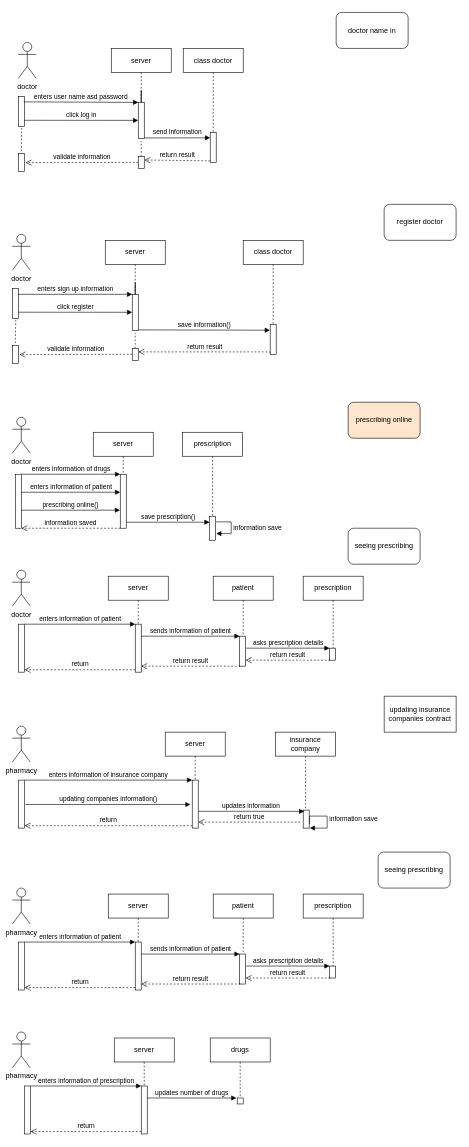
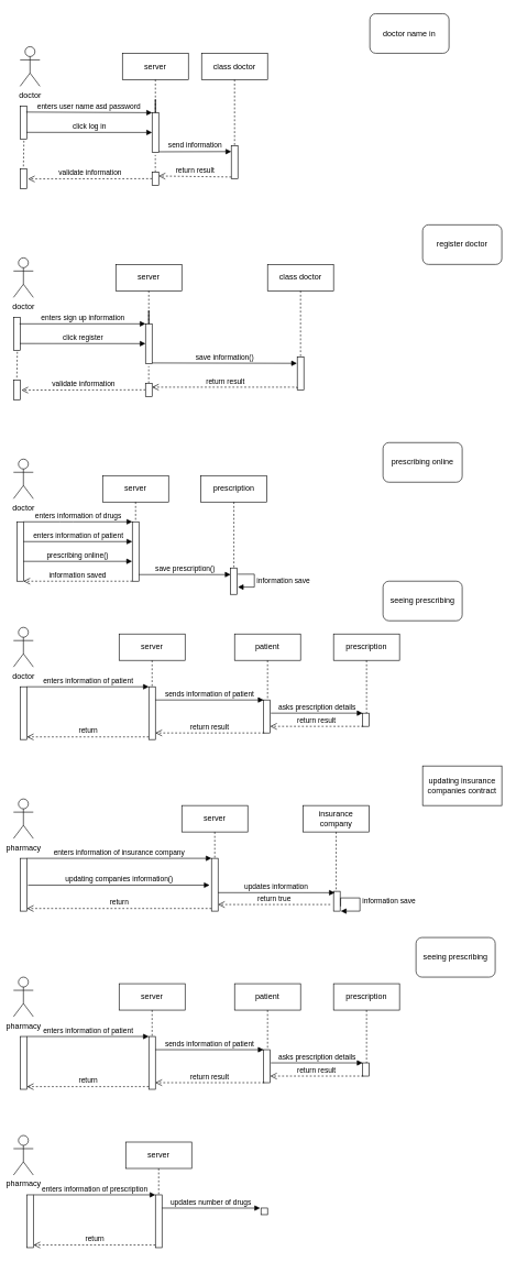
  <mxCell id="0" />
  <mxCell id="1" parent="0" />
  <mxCell id="2" value="doctor" style="shape=umlActor;verticalLabelPosition=bottom;labelBackgroundColor=#ffffff;verticalAlign=top;html=1;" parent="1" vertex="1"><mxGeometry x="30" y="70" width="30" height="60" as="geometry" /></mxCell>
  <mxCell id="3" value="" style="html=1;points=[];perimeter=orthogonalPerimeter;" parent="1" vertex="1"><mxGeometry x="30" y="160" width="10" height="50" as="geometry" /></mxCell>
  <mxCell id="4" value="enters user name asd password" style="html=1;verticalAlign=bottom;endArrow=block;exitX=0.911;exitY=0.182;exitDx=0;exitDy=0;exitPerimeter=0;" parent="1" source="3" target="8" edge="1"><mxGeometry relative="1" as="geometry"><mxPoint x="110" y="160" as="sourcePoint" /><mxPoint x="230" y="167" as="targetPoint" /><Array as="points" /></mxGeometry></mxCell>
  <mxCell id="5" value="validate information" style="html=1;verticalAlign=bottom;endArrow=open;dashed=1;endSize=8;entryX=1.2;entryY=0.515;entryDx=0;entryDy=0;entryPerimeter=0;" parent="1" target="16" edge="1"><mxGeometry relative="1" as="geometry"><mxPoint x="53" y="269.5" as="targetPoint" /><mxPoint x="230" y="270" as="sourcePoint" /></mxGeometry></mxCell>
  <mxCell id="6" value="click log in" style="html=1;verticalAlign=bottom;endArrow=block;exitX=1.178;exitY=0.122;exitDx=0;exitDy=0;exitPerimeter=0;" parent="1" edge="1"><mxGeometry relative="1" as="geometry"><mxPoint x="39.78" y="199.82" as="sourcePoint" /><mxPoint x="230" y="200" as="targetPoint" /><Array as="points" /></mxGeometry></mxCell>
  <mxCell id="7" value="" style="edgeStyle=orthogonalEdgeStyle;rounded=0;orthogonalLoop=1;jettySize=auto;html=1;" parent="1" source="8" target="9" edge="1"><mxGeometry relative="1" as="geometry" /></mxCell>
  <mxCell id="8" value="" style="html=1;points=[];perimeter=orthogonalPerimeter;" parent="1" vertex="1"><mxGeometry x="230" y="170" width="10" height="60" as="geometry" /></mxCell>
  <mxCell id="9" value="server" style="shape=umlLifeline;perimeter=lifelinePerimeter;whiteSpace=wrap;html=1;container=1;collapsible=0;recursiveResize=0;outlineConnect=0;" parent="1" vertex="1"><mxGeometry x="185" y="80" width="100" height="90" as="geometry" /></mxCell>
  <mxCell id="10" value="" style="html=1;points=[];perimeter=orthogonalPerimeter;" parent="1" vertex="1"><mxGeometry x="350" y="220" width="10" height="50" as="geometry" /></mxCell>
  <mxCell id="11" value="return result" style="html=1;verticalAlign=bottom;endArrow=open;dashed=1;endSize=8;exitX=0;exitY=0.95;" parent="1" source="10" edge="1"><mxGeometry relative="1" as="geometry"><mxPoint x="240" y="266" as="targetPoint" /></mxGeometry></mxCell>
  <mxCell id="12" value="" style="endArrow=none;dashed=1;html=1;entryX=0.489;entryY=1.07;entryDx=0;entryDy=0;entryPerimeter=0;" parent="1" source="14" target="8" edge="1"><mxGeometry width="50" height="50" relative="1" as="geometry"><mxPoint x="235" y="330" as="sourcePoint" /><mxPoint x="260" y="230" as="targetPoint" /></mxGeometry></mxCell>
  <mxCell id="13" value="class doctor" style="shape=umlLifeline;perimeter=lifelinePerimeter;whiteSpace=wrap;html=1;container=1;collapsible=0;recursiveResize=0;outlineConnect=0;" parent="1" vertex="1"><mxGeometry x="305" y="80" width="100" height="140" as="geometry" /></mxCell>
  <mxCell id="14" value="" style="html=1;points=[];perimeter=orthogonalPerimeter;" parent="1" vertex="1"><mxGeometry x="230" y="260" width="10" height="20" as="geometry" /></mxCell>
  <mxCell id="15" value="send information" style="html=1;verticalAlign=bottom;endArrow=block;exitX=1.178;exitY=0.122;exitDx=0;exitDy=0;exitPerimeter=0;" parent="1" edge="1"><mxGeometry relative="1" as="geometry"><mxPoint x="239.78" y="229.32" as="sourcePoint" /><mxPoint x="350" y="229" as="targetPoint" /><Array as="points" /></mxGeometry></mxCell>
  <mxCell id="16" value="" style="html=1;points=[];perimeter=orthogonalPerimeter;" parent="1" vertex="1"><mxGeometry x="30" y="255" width="10" height="30" as="geometry" /></mxCell>
  <mxCell id="17" value="" style="endArrow=none;dashed=1;html=1;exitX=0.5;exitY=-0.119;exitDx=0;exitDy=0;exitPerimeter=0;entryX=0.578;entryY=1.036;entryDx=0;entryDy=0;entryPerimeter=0;" parent="1" source="16" target="3" edge="1"><mxGeometry width="50" height="50" relative="1" as="geometry"><mxPoint x="30" y="250" as="sourcePoint" /><mxPoint x="43" y="210" as="targetPoint" /></mxGeometry></mxCell>
  <mxCell id="18" value="doctor name in" style="rounded=1;whiteSpace=wrap;html=1;" parent="1" vertex="1"><mxGeometry x="560" y="20" width="120" height="60" as="geometry" /></mxCell>
  <mxCell id="19" value="doctor" style="shape=umlActor;verticalLabelPosition=bottom;labelBackgroundColor=#ffffff;verticalAlign=top;html=1;" parent="1" vertex="1"><mxGeometry x="20" y="390" width="30" height="60" as="geometry" /></mxCell>
  <mxCell id="20" value="" style="html=1;points=[];perimeter=orthogonalPerimeter;" parent="1" vertex="1"><mxGeometry x="20" y="480" width="10" height="50" as="geometry" /></mxCell>
  <mxCell id="21" value="enters sign up information" style="html=1;verticalAlign=bottom;endArrow=block;" parent="1" target="25" edge="1"><mxGeometry relative="1" as="geometry"><mxPoint x="29" y="490" as="sourcePoint" /><mxPoint x="220" y="487" as="targetPoint" /><Array as="points" /></mxGeometry></mxCell>
  <mxCell id="22" value="validate information" style="html=1;verticalAlign=bottom;endArrow=open;dashed=1;endSize=8;entryX=1.2;entryY=0.515;entryDx=0;entryDy=0;entryPerimeter=0;" parent="1" target="33" edge="1"><mxGeometry relative="1" as="geometry"><mxPoint x="43" y="589.5" as="targetPoint" /><mxPoint x="220" y="590" as="sourcePoint" /></mxGeometry></mxCell>
  <mxCell id="23" value="click register" style="html=1;verticalAlign=bottom;endArrow=block;exitX=1.178;exitY=0.122;exitDx=0;exitDy=0;exitPerimeter=0;" parent="1" edge="1"><mxGeometry relative="1" as="geometry"><mxPoint x="29.78" y="519.82" as="sourcePoint" /><mxPoint x="220" y="520" as="targetPoint" /><Array as="points" /></mxGeometry></mxCell>
  <mxCell id="24" value="" style="edgeStyle=orthogonalEdgeStyle;rounded=0;orthogonalLoop=1;jettySize=auto;html=1;" parent="1" source="25" target="26" edge="1"><mxGeometry relative="1" as="geometry" /></mxCell>
  <mxCell id="25" value="" style="html=1;points=[];perimeter=orthogonalPerimeter;" parent="1" vertex="1"><mxGeometry x="220" y="490" width="10" height="60" as="geometry" /></mxCell>
  <mxCell id="26" value="server" style="shape=umlLifeline;perimeter=lifelinePerimeter;whiteSpace=wrap;html=1;container=1;collapsible=0;recursiveResize=0;outlineConnect=0;" parent="1" vertex="1"><mxGeometry x="175" y="400" width="100" height="90" as="geometry" /></mxCell>
  <mxCell id="27" value="" style="html=1;points=[];perimeter=orthogonalPerimeter;" parent="1" vertex="1"><mxGeometry x="450" y="540" width="10" height="50" as="geometry" /></mxCell>
  <mxCell id="28" value="return result" style="html=1;verticalAlign=bottom;endArrow=open;dashed=1;endSize=8;exitX=0;exitY=0.95;" parent="1" source="27" edge="1"><mxGeometry relative="1" as="geometry"><mxPoint x="230" y="586" as="targetPoint" /><Array as="points"><mxPoint x="450" y="586" /></Array></mxGeometry></mxCell>
  <mxCell id="29" value="" style="endArrow=none;dashed=1;html=1;entryX=0.489;entryY=1.07;entryDx=0;entryDy=0;entryPerimeter=0;" parent="1" source="31" target="25" edge="1"><mxGeometry width="50" height="50" relative="1" as="geometry"><mxPoint x="225" y="650" as="sourcePoint" /><mxPoint x="250" y="550" as="targetPoint" /></mxGeometry></mxCell>
  <mxCell id="30" value="class doctor" style="shape=umlLifeline;perimeter=lifelinePerimeter;whiteSpace=wrap;html=1;container=1;collapsible=0;recursiveResize=0;outlineConnect=0;" parent="1" vertex="1"><mxGeometry x="405" y="400" width="100" height="140" as="geometry" /></mxCell>
  <mxCell id="31" value="" style="html=1;points=[];perimeter=orthogonalPerimeter;" parent="1" vertex="1"><mxGeometry x="220" y="580" width="10" height="20" as="geometry" /></mxCell>
  <mxCell id="32" value="save information()" style="html=1;verticalAlign=bottom;endArrow=block;exitX=1.178;exitY=0.122;exitDx=0;exitDy=0;exitPerimeter=0;entryX=-0.042;entryY=0.197;entryDx=0;entryDy=0;entryPerimeter=0;" parent="1" target="27" edge="1"><mxGeometry relative="1" as="geometry"><mxPoint x="229.78" y="549.32" as="sourcePoint" /><mxPoint x="340" y="549" as="targetPoint" /><Array as="points" /></mxGeometry></mxCell>
  <mxCell id="33" value="" style="html=1;points=[];perimeter=orthogonalPerimeter;" parent="1" vertex="1"><mxGeometry x="20" y="575" width="10" height="30" as="geometry" /></mxCell>
  <mxCell id="34" value="" style="endArrow=none;dashed=1;html=1;exitX=0.5;exitY=-0.119;exitDx=0;exitDy=0;exitPerimeter=0;entryX=0.578;entryY=1.036;entryDx=0;entryDy=0;entryPerimeter=0;" parent="1" source="33" target="20" edge="1"><mxGeometry width="50" height="50" relative="1" as="geometry"><mxPoint x="20" y="570" as="sourcePoint" /><mxPoint x="33" y="530" as="targetPoint" /></mxGeometry></mxCell>
  <mxCell id="35" value="register doctor" style="rounded=1;whiteSpace=wrap;html=1;" parent="1" vertex="1"><mxGeometry x="640" y="340" width="120" height="60" as="geometry" /></mxCell>
  <mxCell id="36" value="doctor" style="shape=umlActor;verticalLabelPosition=bottom;labelBackgroundColor=#ffffff;verticalAlign=top;html=1;outlineConnect=0;" parent="1" vertex="1"><mxGeometry x="20" y="950" width="30" height="60" as="geometry" /></mxCell>
  <mxCell id="37" value="" style="html=1;points=[];perimeter=orthogonalPerimeter;" parent="1" vertex="1"><mxGeometry x="25" y="790" width="10" height="90" as="geometry" /></mxCell>
  <mxCell id="38" value="enters information of drugs" style="html=1;verticalAlign=bottom;endArrow=block;" parent="1" source="37" edge="1"><mxGeometry relative="1" as="geometry"><mxPoint x="95" y="780" as="sourcePoint" /><mxPoint x="200" y="790" as="targetPoint" /><Array as="points"><mxPoint x="100" y="790" /></Array></mxGeometry></mxCell>
  <mxCell id="39" value="enters information of patient" style="html=1;verticalAlign=bottom;endArrow=block;" parent="1" source="37" edge="1"><mxGeometry relative="1" as="geometry"><mxPoint x="35" y="809.5" as="sourcePoint" /><mxPoint x="200" y="820" as="targetPoint" /><Array as="points" /></mxGeometry></mxCell>
  <mxCell id="40" value="" style="html=1;points=[];perimeter=orthogonalPerimeter;" parent="1" vertex="1"><mxGeometry x="200" y="790" width="10" height="90" as="geometry" /></mxCell>
  <mxCell id="41" value="prescribing online()" style="html=1;verticalAlign=bottom;endArrow=block;entryX=-0.028;entryY=0.666;entryDx=0;entryDy=0;entryPerimeter=0;" parent="1" source="37" target="40" edge="1"><mxGeometry relative="1" as="geometry"><mxPoint x="34.81" y="840.1" as="sourcePoint" /><mxPoint x="200" y="840.5" as="targetPoint" /><Array as="points" /></mxGeometry></mxCell>
  <mxCell id="42" value="server" style="shape=umlLifeline;perimeter=lifelinePerimeter;whiteSpace=wrap;html=1;container=1;collapsible=0;recursiveResize=0;outlineConnect=0;" parent="1" vertex="1"><mxGeometry x="155" y="720" width="100" height="70" as="geometry" /></mxCell>
- <mxCell id="43" value="prescribing online" style="rounded=1;whiteSpace=wrap;html=1;fillColor=#ffe6cc;" parent="1" vertex="1"><mxGeometry x="580" y="670" width="120" height="60" as="geometry" /></mxCell>
+ <mxCell id="43" value="prescribing online" style="rounded=1;whiteSpace=wrap;html=1;" parent="1" vertex="1"><mxGeometry x="580" y="670" width="120" height="60" as="geometry" /></mxCell>
  <mxCell id="44" value="information saved" style="html=1;verticalAlign=bottom;endArrow=open;dashed=1;endSize=8;exitX=0;exitY=1;exitDx=0;exitDy=0;exitPerimeter=0;" parent="1" source="40" edge="1"><mxGeometry relative="1" as="geometry"><mxPoint x="35" y="880" as="targetPoint" /><mxPoint x="197" y="875" as="sourcePoint" /></mxGeometry></mxCell>
  <mxCell id="45" value="prescription" style="shape=umlLifeline;perimeter=lifelinePerimeter;whiteSpace=wrap;html=1;container=1;collapsible=0;recursiveResize=0;outlineConnect=0;" parent="1" vertex="1"><mxGeometry x="304" y="720" width="100" height="140" as="geometry" /></mxCell>
  <mxCell id="46" value="" style="html=1;points=[];perimeter=orthogonalPerimeter;" parent="1" vertex="1"><mxGeometry x="349" y="860" width="10" height="40" as="geometry" /></mxCell>
  <mxCell id="47" value="save prescription()" style="html=1;verticalAlign=bottom;endArrow=block;" parent="1" source="40" target="46" edge="1"><mxGeometry width="80" relative="1" as="geometry"><mxPoint x="210" y="790" as="sourcePoint" /><mxPoint x="290" y="790" as="targetPoint" /><Array as="points"><mxPoint x="300" y="870" /></Array></mxGeometry></mxCell>
  <mxCell id="48" value="information save" style="edgeStyle=orthogonalEdgeStyle;html=1;align=left;spacingLeft=2;endArrow=block;rounded=0;" parent="1" edge="1"><mxGeometry relative="1" as="geometry"><mxPoint x="359.931" y="869.431" as="sourcePoint" /><Array as="points"><mxPoint x="385" y="869" /><mxPoint x="385" y="889" /></Array><mxPoint x="360" y="889" as="targetPoint" /></mxGeometry></mxCell>
  <mxCell id="49" value="doctor" style="shape=umlActor;verticalLabelPosition=bottom;labelBackgroundColor=#ffffff;verticalAlign=top;html=1;outlineConnect=0;" parent="1" vertex="1"><mxGeometry x="20" y="695" width="30" height="60" as="geometry" /></mxCell>
  <mxCell id="50" value="" style="html=1;points=[];perimeter=orthogonalPerimeter;" parent="1" vertex="1"><mxGeometry x="30" y="1040" width="10" height="80" as="geometry" /></mxCell>
  <mxCell id="51" value="" style="html=1;points=[];perimeter=orthogonalPerimeter;" parent="1" vertex="1"><mxGeometry x="225" y="1040" width="10" height="80" as="geometry" /></mxCell>
  <mxCell id="52" value="enters information of patient" style="html=1;verticalAlign=bottom;endArrow=block;entryX=0;entryY=0;" parent="1" target="51" edge="1"><mxGeometry relative="1" as="geometry"><mxPoint x="40" y="1040" as="sourcePoint" /></mxGeometry></mxCell>
  <mxCell id="53" value="return" style="html=1;verticalAlign=bottom;endArrow=open;dashed=1;endSize=8;exitX=0;exitY=0.95;entryX=1.03;entryY=0.95;entryDx=0;entryDy=0;entryPerimeter=0;" parent="1" source="51" target="50" edge="1"><mxGeometry relative="1" as="geometry"><mxPoint x="43" y="1114" as="targetPoint" /></mxGeometry></mxCell>
  <mxCell id="54" value="server" style="shape=umlLifeline;perimeter=lifelinePerimeter;whiteSpace=wrap;html=1;container=1;collapsible=0;recursiveResize=0;outlineConnect=0;" parent="1" vertex="1"><mxGeometry x="180" y="960" width="100" height="80" as="geometry" /></mxCell>
  <mxCell id="55" value="" style="html=1;points=[];perimeter=orthogonalPerimeter;" parent="1" vertex="1"><mxGeometry x="399" y="1060" width="10" height="50" as="geometry" /></mxCell>
  <mxCell id="56" value="patient" style="shape=umlLifeline;perimeter=lifelinePerimeter;whiteSpace=wrap;html=1;container=1;collapsible=0;recursiveResize=0;outlineConnect=0;" parent="1" vertex="1"><mxGeometry x="355" y="960" width="100" height="100" as="geometry" /></mxCell>
  <mxCell id="57" value="sends information of patient" style="html=1;verticalAlign=bottom;endArrow=block;" parent="1" target="55" edge="1"><mxGeometry relative="1" as="geometry"><mxPoint x="235" y="1060" as="sourcePoint" /><mxPoint x="360" y="1060" as="targetPoint" /></mxGeometry></mxCell>
  <mxCell id="58" value="return result" style="html=1;verticalAlign=bottom;endArrow=open;dashed=1;endSize=8;" parent="1" edge="1"><mxGeometry relative="1" as="geometry"><mxPoint x="235" y="1110" as="targetPoint" /><mxPoint x="400" y="1110" as="sourcePoint" /><Array as="points"><mxPoint x="320" y="1110" /></Array></mxGeometry></mxCell>
  <mxCell id="59" value="" style="html=1;points=[];perimeter=orthogonalPerimeter;" parent="1" vertex="1"><mxGeometry x="549" y="1080" width="10" height="20" as="geometry" /></mxCell>
  <mxCell id="60" value="prescription" style="shape=umlLifeline;perimeter=lifelinePerimeter;whiteSpace=wrap;html=1;container=1;collapsible=0;recursiveResize=0;outlineConnect=0;" parent="1" vertex="1"><mxGeometry x="505" y="960" width="100" height="120" as="geometry" /></mxCell>
  <mxCell id="61" value="asks prescription details" style="html=1;verticalAlign=bottom;endArrow=block;" parent="1" edge="1"><mxGeometry relative="1" as="geometry"><mxPoint x="410" y="1080" as="sourcePoint" /><mxPoint x="549" y="1080" as="targetPoint" /></mxGeometry></mxCell>
  <mxCell id="62" value="return result" style="html=1;verticalAlign=bottom;endArrow=open;dashed=1;endSize=8;" parent="1" edge="1"><mxGeometry relative="1" as="geometry"><mxPoint x="409" y="1100" as="targetPoint" /><mxPoint x="550" y="1100" as="sourcePoint" /><Array as="points"><mxPoint x="494" y="1100" /></Array></mxGeometry></mxCell>
  <mxCell id="63" value="seeing prescribing" style="rounded=1;whiteSpace=wrap;html=1;" parent="1" vertex="1"><mxGeometry x="580" y="880" width="120" height="60" as="geometry" /></mxCell>
  <mxCell id="64" value="pharmacy" style="shape=umlActor;verticalLabelPosition=bottom;labelBackgroundColor=#ffffff;verticalAlign=top;html=1;outlineConnect=0;" parent="1" vertex="1"><mxGeometry x="20" y="1210" width="30" height="60" as="geometry" /></mxCell>
  <mxCell id="65" value="" style="html=1;points=[];perimeter=orthogonalPerimeter;" parent="1" vertex="1"><mxGeometry x="30" y="1300" width="10" height="80" as="geometry" /></mxCell>
  <mxCell id="66" value="" style="html=1;points=[];perimeter=orthogonalPerimeter;" parent="1" vertex="1"><mxGeometry x="320" y="1300" width="10" height="80" as="geometry" /></mxCell>
  <mxCell id="67" value="enters information of insurance company" style="html=1;verticalAlign=bottom;endArrow=block;entryX=0;entryY=0;" parent="1" target="66" edge="1"><mxGeometry relative="1" as="geometry"><mxPoint x="40" y="1300" as="sourcePoint" /></mxGeometry></mxCell>
  <mxCell id="68" value="return" style="html=1;verticalAlign=bottom;endArrow=open;dashed=1;endSize=8;exitX=0;exitY=0.95;entryX=1.03;entryY=0.95;entryDx=0;entryDy=0;entryPerimeter=0;" parent="1" source="66" target="65" edge="1"><mxGeometry relative="1" as="geometry"><mxPoint x="43" y="1374" as="targetPoint" /></mxGeometry></mxCell>
  <mxCell id="69" value="server" style="shape=umlLifeline;perimeter=lifelinePerimeter;whiteSpace=wrap;html=1;container=1;collapsible=0;recursiveResize=0;outlineConnect=0;" parent="1" vertex="1"><mxGeometry x="275" y="1220" width="100" height="80" as="geometry" /></mxCell>
  <mxCell id="70" value="insurance company" style="shape=umlLifeline;perimeter=lifelinePerimeter;whiteSpace=wrap;html=1;container=1;collapsible=0;recursiveResize=0;outlineConnect=0;" parent="1" vertex="1"><mxGeometry x="459" y="1220" width="100" height="160" as="geometry" /></mxCell>
  <mxCell id="71" value="" style="html=1;points=[];perimeter=orthogonalPerimeter;" parent="70" vertex="1"><mxGeometry x="46" y="130" width="10" height="30" as="geometry" /></mxCell>
  <mxCell id="72" value="updating companies information()" style="html=1;verticalAlign=bottom;endArrow=block;entryX=-0.28;entryY=0.508;entryDx=0;entryDy=0;entryPerimeter=0;exitX=1.2;exitY=0.508;exitDx=0;exitDy=0;exitPerimeter=0;" parent="1" source="65" target="66" edge="1"><mxGeometry relative="1" as="geometry"><mxPoint x="50" y="1310" as="sourcePoint" /><mxPoint x="330" y="1310" as="targetPoint" /></mxGeometry></mxCell>
  <mxCell id="73" value="information save" style="edgeStyle=orthogonalEdgeStyle;html=1;align=left;spacingLeft=2;endArrow=block;rounded=0;exitX=1.067;exitY=0.757;exitDx=0;exitDy=0;exitPerimeter=0;" parent="1" source="71" edge="1"><mxGeometry relative="1" as="geometry"><mxPoint x="520.003" y="1360.003" as="sourcePoint" /><Array as="points"><mxPoint x="545" y="1360" /><mxPoint x="545" y="1380" /></Array><mxPoint x="516" y="1380" as="targetPoint" /></mxGeometry></mxCell>
  <mxCell id="74" value="return true" style="html=1;verticalAlign=bottom;endArrow=open;dashed=1;endSize=8;" parent="1" edge="1"><mxGeometry relative="1" as="geometry"><mxPoint x="500" y="1370" as="sourcePoint" /><mxPoint x="330" y="1370" as="targetPoint" /></mxGeometry></mxCell>
  <mxCell id="75" value="pharmacy" style="shape=umlActor;verticalLabelPosition=bottom;labelBackgroundColor=#ffffff;verticalAlign=top;html=1;outlineConnect=0;" parent="1" vertex="1"><mxGeometry x="20" y="1480" width="30" height="60" as="geometry" /></mxCell>
  <mxCell id="76" value="" style="html=1;points=[];perimeter=orthogonalPerimeter;" parent="1" vertex="1"><mxGeometry x="30" y="1570" width="10" height="80" as="geometry" /></mxCell>
  <mxCell id="77" value="" style="html=1;points=[];perimeter=orthogonalPerimeter;" parent="1" vertex="1"><mxGeometry x="225" y="1570" width="10" height="80" as="geometry" /></mxCell>
  <mxCell id="78" value="enters information of patient" style="html=1;verticalAlign=bottom;endArrow=block;entryX=0;entryY=0;" parent="1" target="77" edge="1"><mxGeometry relative="1" as="geometry"><mxPoint x="40" y="1570" as="sourcePoint" /></mxGeometry></mxCell>
  <mxCell id="79" value="return" style="html=1;verticalAlign=bottom;endArrow=open;dashed=1;endSize=8;exitX=0;exitY=0.95;entryX=1.03;entryY=0.95;entryDx=0;entryDy=0;entryPerimeter=0;" parent="1" source="77" target="76" edge="1"><mxGeometry relative="1" as="geometry"><mxPoint x="43" y="1644" as="targetPoint" /></mxGeometry></mxCell>
  <mxCell id="80" value="server" style="shape=umlLifeline;perimeter=lifelinePerimeter;whiteSpace=wrap;html=1;container=1;collapsible=0;recursiveResize=0;outlineConnect=0;" parent="1" vertex="1"><mxGeometry x="180" y="1490" width="100" height="80" as="geometry" /></mxCell>
  <mxCell id="81" value="" style="html=1;points=[];perimeter=orthogonalPerimeter;" parent="1" vertex="1"><mxGeometry x="399" y="1590" width="10" height="50" as="geometry" /></mxCell>
  <mxCell id="82" value="patient" style="shape=umlLifeline;perimeter=lifelinePerimeter;whiteSpace=wrap;html=1;container=1;collapsible=0;recursiveResize=0;outlineConnect=0;" parent="1" vertex="1"><mxGeometry x="355" y="1490" width="100" height="100" as="geometry" /></mxCell>
  <mxCell id="83" value="sends information of patient" style="html=1;verticalAlign=bottom;endArrow=block;" parent="1" target="81" edge="1"><mxGeometry relative="1" as="geometry"><mxPoint x="235" y="1590" as="sourcePoint" /><mxPoint x="360" y="1590" as="targetPoint" /></mxGeometry></mxCell>
  <mxCell id="84" value="return result" style="html=1;verticalAlign=bottom;endArrow=open;dashed=1;endSize=8;" parent="1" edge="1"><mxGeometry relative="1" as="geometry"><mxPoint x="235" y="1640" as="targetPoint" /><mxPoint x="400" y="1640" as="sourcePoint" /><Array as="points"><mxPoint x="320" y="1640" /></Array></mxGeometry></mxCell>
  <mxCell id="85" value="" style="html=1;points=[];perimeter=orthogonalPerimeter;" parent="1" vertex="1"><mxGeometry x="549" y="1610" width="10" height="20" as="geometry" /></mxCell>
  <mxCell id="86" value="prescription" style="shape=umlLifeline;perimeter=lifelinePerimeter;whiteSpace=wrap;html=1;container=1;collapsible=0;recursiveResize=0;outlineConnect=0;" parent="1" vertex="1"><mxGeometry x="505" y="1490" width="100" height="120" as="geometry" /></mxCell>
  <mxCell id="87" value="asks prescription details" style="html=1;verticalAlign=bottom;endArrow=block;" parent="1" edge="1"><mxGeometry relative="1" as="geometry"><mxPoint x="410" y="1610" as="sourcePoint" /><mxPoint x="549" y="1610" as="targetPoint" /></mxGeometry></mxCell>
  <mxCell id="88" value="return result" style="html=1;verticalAlign=bottom;endArrow=open;dashed=1;endSize=8;" parent="1" edge="1"><mxGeometry relative="1" as="geometry"><mxPoint x="409" y="1630" as="targetPoint" /><mxPoint x="550" y="1630" as="sourcePoint" /><Array as="points"><mxPoint x="494" y="1630" /></Array></mxGeometry></mxCell>
  <mxCell id="89" value="pharmacy" style="shape=umlActor;verticalLabelPosition=bottom;labelBackgroundColor=#ffffff;verticalAlign=top;html=1;" parent="1" vertex="1"><mxGeometry x="20" y="1720" width="30" height="60" as="geometry" /></mxCell>
  <mxCell id="90" value="updates information" style="html=1;verticalAlign=bottom;endArrow=block;entryX=0.183;entryY=0.651;entryDx=0;entryDy=0;entryPerimeter=0;" parent="1" edge="1"><mxGeometry relative="1" as="geometry"><mxPoint x="330" y="1352" as="sourcePoint" /><mxPoint x="506.83" y="1352.08" as="targetPoint" /></mxGeometry></mxCell>
  <mxCell id="91" value="" style="html=1;points=[];perimeter=orthogonalPerimeter;" parent="1" vertex="1"><mxGeometry x="235" y="1810" width="10" height="80" as="geometry" /></mxCell>
  <mxCell id="92" value="enters information of prescription" style="html=1;verticalAlign=bottom;endArrow=block;entryX=0;entryY=0;" parent="1" target="91" edge="1"><mxGeometry relative="1" as="geometry"><mxPoint x="50" y="1810" as="sourcePoint" /></mxGeometry></mxCell>
  <mxCell id="93" value="return" style="html=1;verticalAlign=bottom;endArrow=open;dashed=1;endSize=8;exitX=0;exitY=0.95;entryX=1.03;entryY=0.95;entryDx=0;entryDy=0;entryPerimeter=0;" parent="1" source="91" edge="1"><mxGeometry relative="1" as="geometry"><mxPoint x="50.3" y="1886" as="targetPoint" /></mxGeometry></mxCell>
  <mxCell id="94" value="" style="html=1;points=[];perimeter=orthogonalPerimeter;" parent="1" vertex="1"><mxGeometry x="40" y="1810" width="10" height="80" as="geometry" /></mxCell>
  <mxCell id="95" value="server" style="shape=umlLifeline;perimeter=lifelinePerimeter;whiteSpace=wrap;html=1;container=1;collapsible=0;recursiveResize=0;outlineConnect=0;" parent="1" vertex="1"><mxGeometry x="190" y="1730" width="100" height="80" as="geometry" /></mxCell>
- <mxCell id="96" value="drugs" style="shape=umlLifeline;perimeter=lifelinePerimeter;whiteSpace=wrap;html=1;container=1;collapsible=0;recursiveResize=0;outlineConnect=0;" parent="1" vertex="1"><mxGeometry x="350" y="1730" width="100" height="100" as="geometry" /></mxCell>
  <mxCell id="97" value="" style="html=1;points=[];perimeter=orthogonalPerimeter;" parent="1" vertex="1"><mxGeometry x="395" y="1830" width="10" height="10" as="geometry" /></mxCell>
  <mxCell id="98" value="updates number of drugs" style="html=1;verticalAlign=bottom;endArrow=block;entryX=-0.123;entryY=0.006;entryDx=0;entryDy=0;entryPerimeter=0;" parent="1" target="97" edge="1"><mxGeometry relative="1" as="geometry"><mxPoint x="245" y="1830" as="sourcePoint" /><mxPoint x="390" y="1830" as="targetPoint" /></mxGeometry></mxCell>
  <mxCell id="99" value="seeing prescribing" style="rounded=1;whiteSpace=wrap;html=1;" vertex="1" parent="1"><mxGeometry x="630" y="1420" width="120" height="60" as="geometry" /></mxCell>
  <mxCell id="100" value="updating insurance companies contract" style="whiteSpace=wrap;html=1;rounded=0;" vertex="1" parent="1"><mxGeometry x="640" y="1160" width="120" height="60" as="geometry" /></mxCell>
